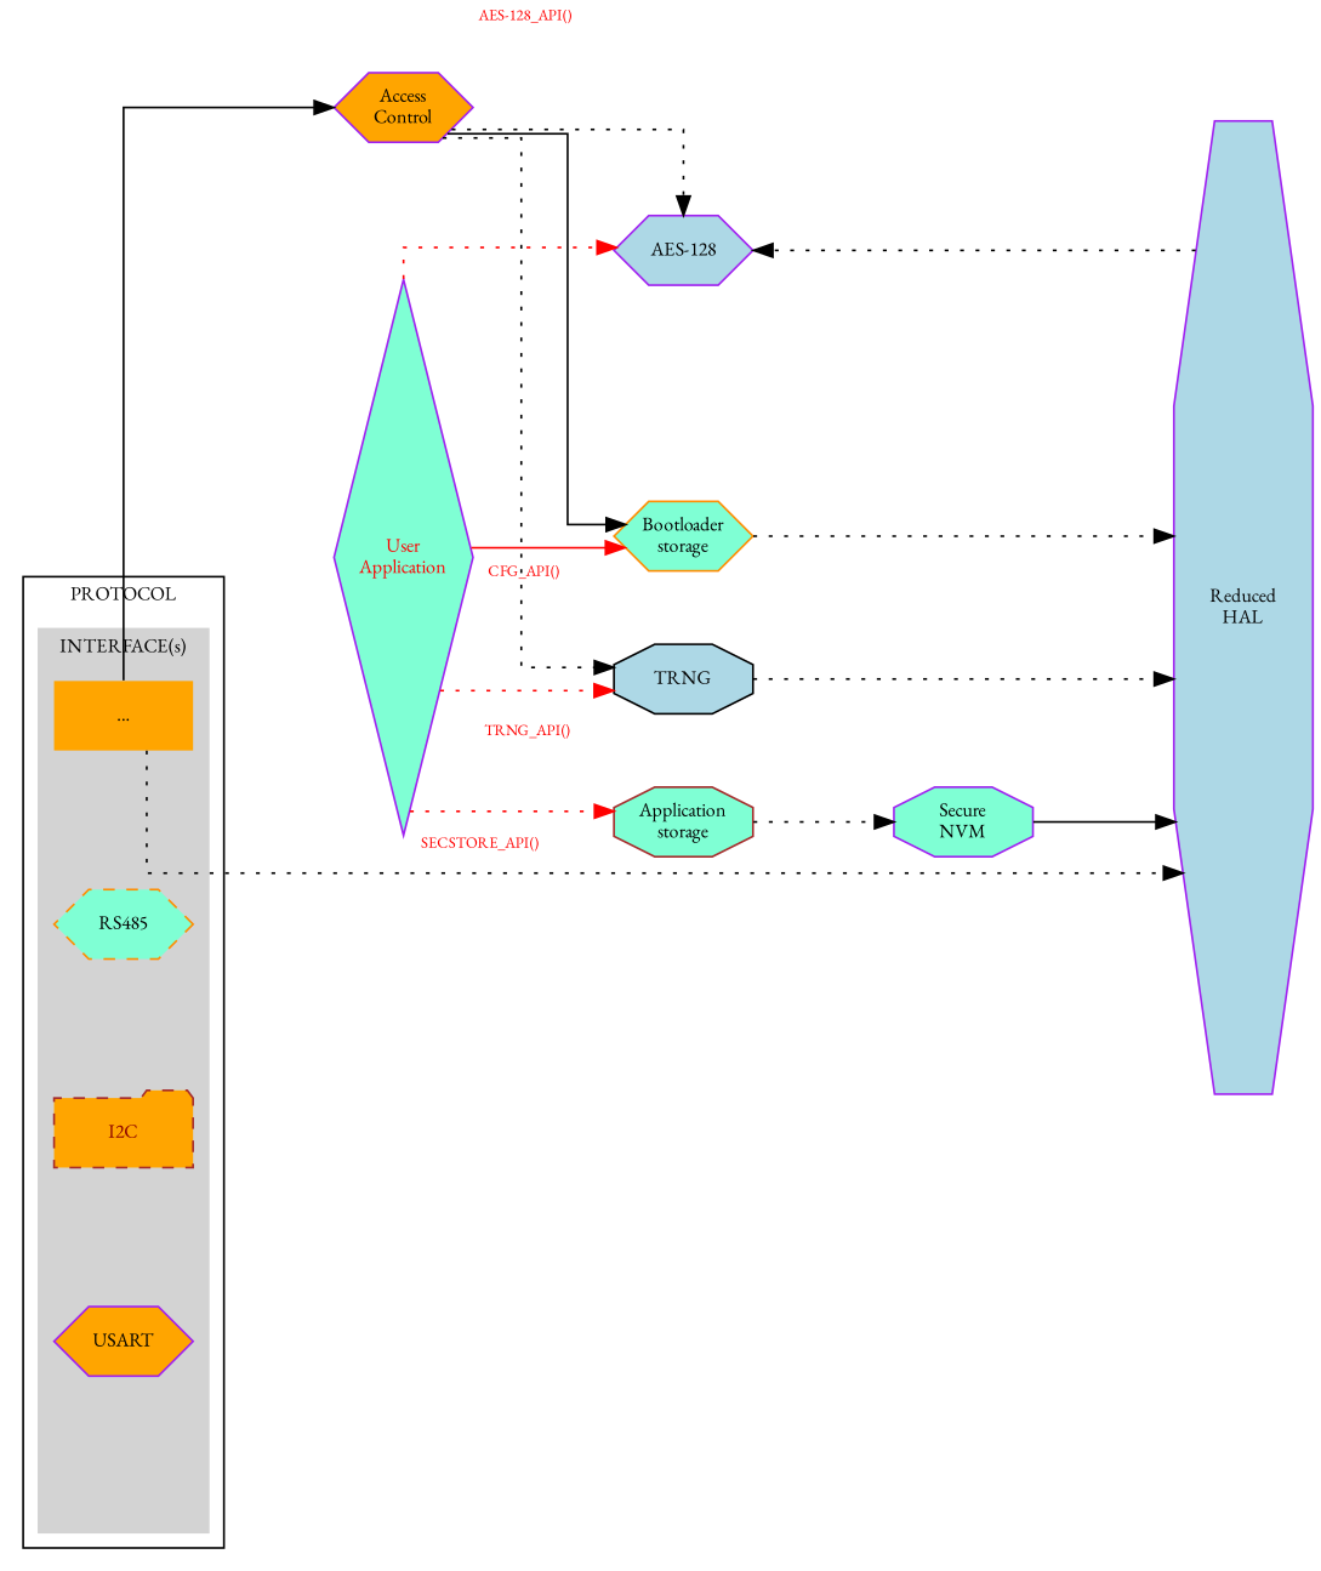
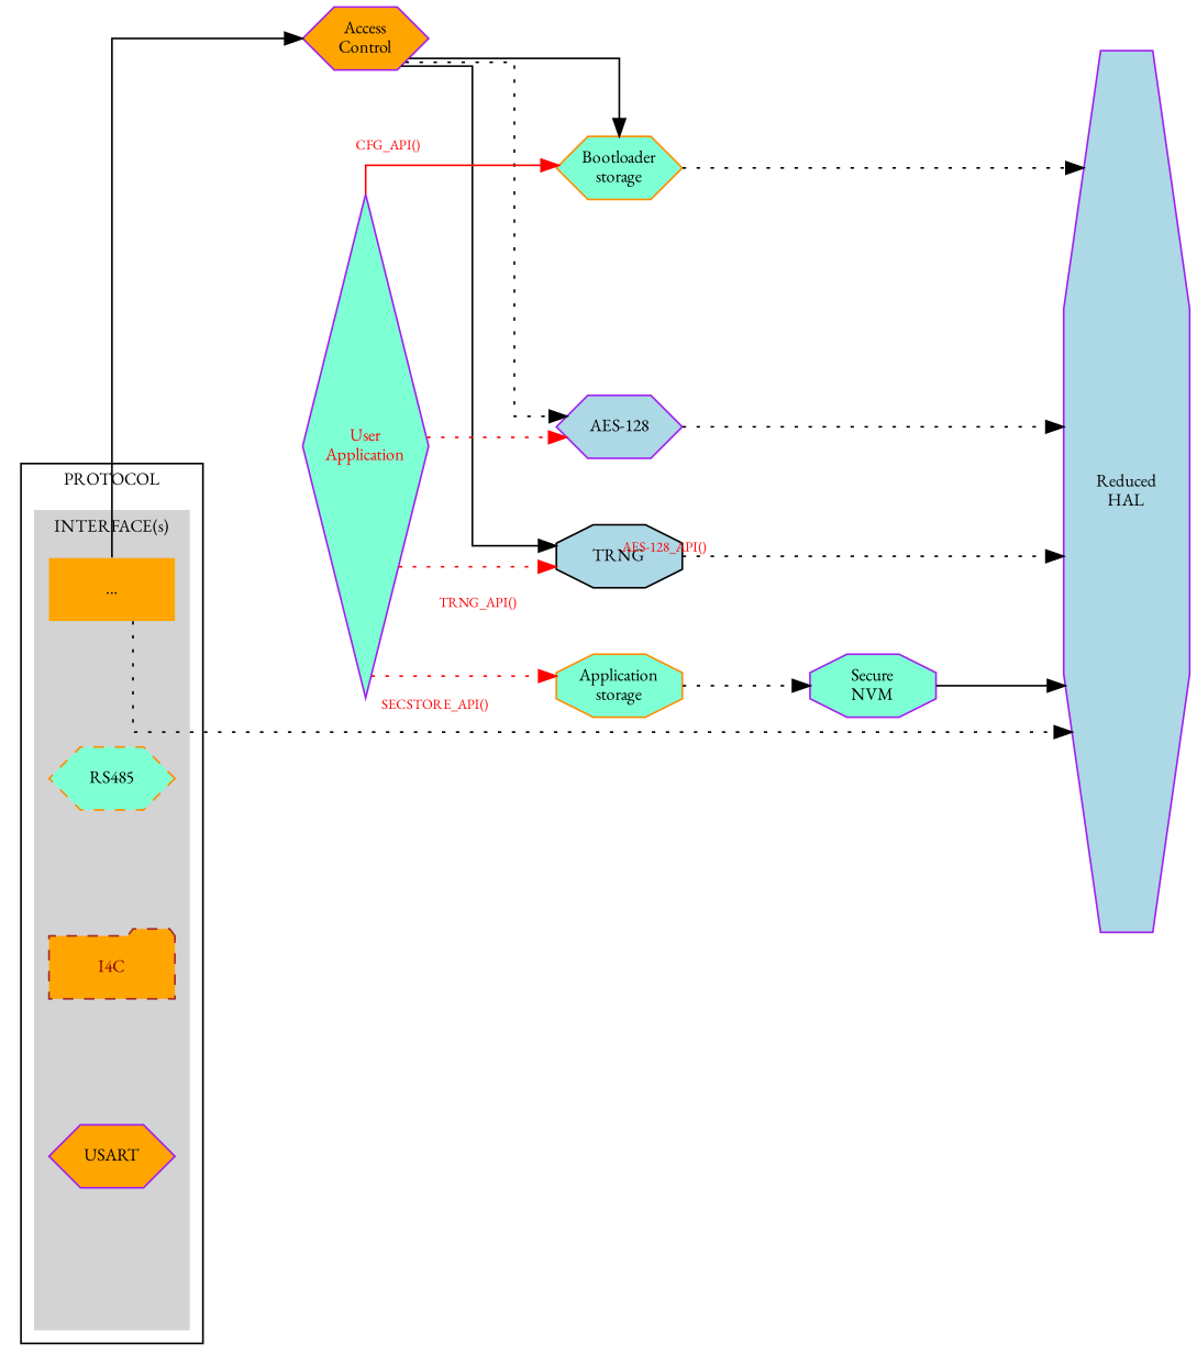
  digraph {
    compound=true
    fontname="EB Garamond"
    newrank=true
    nodesep=0.5
    rankdir=LR
    splines=ortho
    node [color=purple fillcolor=aquamarine fixedsize=true fontname="EB Garamond" fontsize=10 penwidth=1 shape=hexagon style=filled]
    edge [arrowhead=normal arrowtail=normal fontname="EB Garamond" fontsize=8 minlen=2 penwidth=1 style=dotted]
    n1 [fillcolor=orange label="Access\nControl" width=1]
    n2 [fontcolor=red height=4 label="User\nApplication" shape=diamond width=1]
    n3 [color=black fillcolor=lightblue label=TRNG shape=octagon width=1]
    n4 [fillcolor=lightblue label="AES-128" width=1]
    n5 [color=darkorange label="Bootloader\nstorage" width=1]
-   n6 [color=brown label="Application\nstorage" shape=octagon width=1]
+   n6 [color=darkorange label="Application\nstorage" shape=octagon width=1]
    cluster_Protocol_DUMMY_start [height=0 shape=none style=invis width=0 color="" fillcolor=""]
    n8 [fillcolor=orange fontcolor=black label=USART width=1]
-   n9 [color=brown fillcolor=orange fontcolor=darkRed label=I2C shape=folder style="dashed,filled" width=1]
+   n9 [color=brown fillcolor=orange fontcolor=darkRed label=I4C shape=folder style="dashed,filled" width=1]
    n10 [color=darkorange fontcolor=black label=RS485 style="dashed,filled" width=1]
    n11 [color=darkorange fillcolor=orange label="..." shape=none width=1]
    n12 [fillcolor=lightblue height=7 label="Reduced\nHAL" shape=octagon width=1]
    n13 [label="Secure\nNVM" shape=octagon width=1]
    subgraph sub_1 {
      rank=same
      n1
      n2
    }
    subgraph sub_2 {
      rank=same
      n3
      n4
      n5
      n6
    }
    subgraph cluster_3 {
      fixedsize=true
      fontsize=10
      label=PROTOCOL
      subgraph cluster_4 {
        color=lightgrey
        fixedsize=true
        fontsize=10
        label="INTERFACE(s)"
        style=filled
        subgraph sub_5 {
          color=lightgrey
          fixedsize=true
          fontsize=10
          label="INTERFACE(s)"
          rank=same
          style=filled
          cluster_Protocol_DUMMY_start
          n8
          n9
          n10
          n11
        }
      }
    }
-   n1 -> n3
+   n1 -> n3 [style=solid]
    n1 -> n4
    n1 -> n5 [style=solid]
    n1 -> n12 [style=invis]
    n2 -> n3 [color=red fontcolor=red labeldistance=5 taillabel="TRNG_API()"]
    n2 -> n4 [color=red fontcolor=red labeldistance=15 taillabel="AES-128_API()"]
    n2 -> n5 [color=red fontcolor=red labeldistance=3 style=solid taillabel="CFG_API()"]
    n2 -> n6 [color=red fontcolor=red labeldistance=4 taillabel="SECSTORE_API()"]
    n3 -> n12
-   n12 -> n4
+   n4 -> n12
    n5 -> n12
    n6 -> n13
    cluster_Protocol_DUMMY_start -> n8 [style=invis]
    n8 -> n9 [style=invis]
    n9 -> n10 [style=invis]
    n10 -> n11 [style=invis]
    n11 -> n1 [style=solid]
    n11 -> n12
    n13 -> n12 [style=solid]
  }
